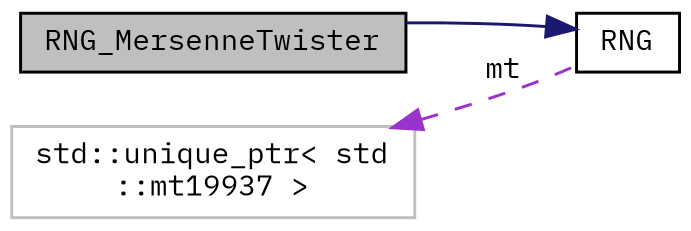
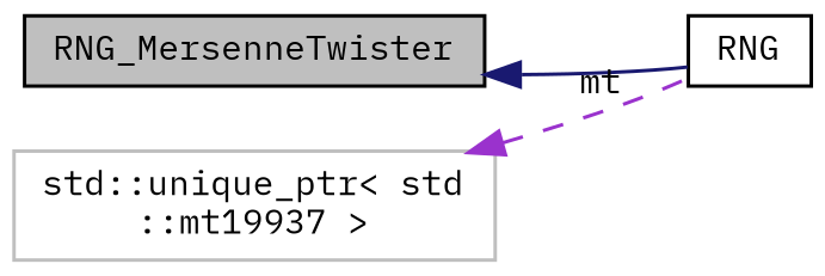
  digraph {
    fontname="IBM Plex Mono"
    rankdir=LR
    node [color=black fillcolor=white fontname="IBM Plex Mono" fontsize=10 shape=record style=filled]
    edge [dir=back fontname="IBM Plex Mono" fontsize=10 labelfontname=Helvetica labelfontsize=10]
    n1 [fillcolor=grey75 fontcolor=black height=0.2 label=RNG_MersenneTwister width=0.4]
    n2 [height=0.2 label=RNG width=0.4]
    n3 [color=grey75 height=0.2 label="std::unique_ptr\< std\l::mt19937 \>" width=0.4]
-   n2 -> n1 [color=midnightblue style=solid]
+   n1 -> n2 [color=midnightblue style=solid]
    n3 -> n2 [color=darkorchid3 label=" mt" style=dashed]
  }
